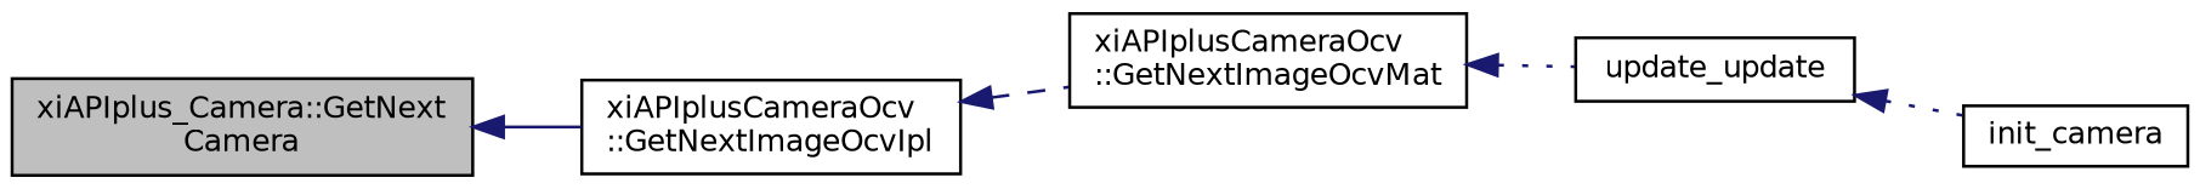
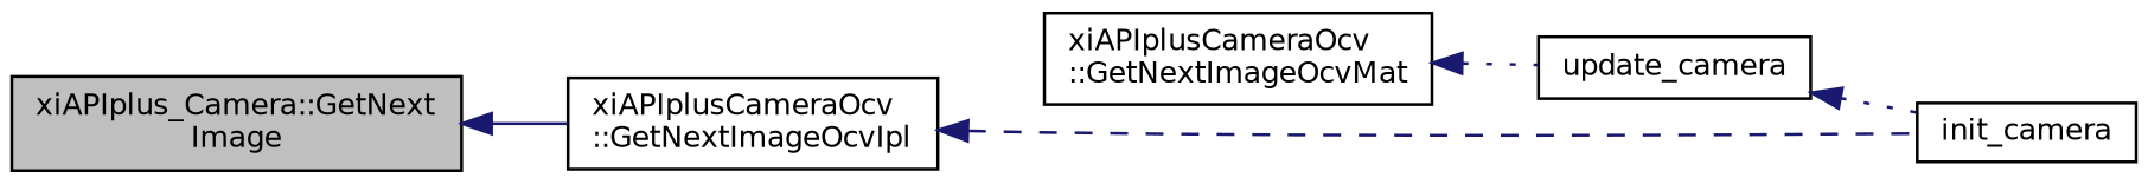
  digraph {
    rankdir=LR
    node [color=black fillcolor=white fontname=Helvetica fontsize=10 shape=record style=filled]
    edge [color=midnightblue dir=back fontname=Helvetica fontsize=10 labelfontname=Helvetica labelfontsize=10 style=dotted]
-   n1 [fillcolor=grey75 fontcolor=black height=0.2 label="xiAPIplus_Camera::GetNext\lCamera" width=0.4]
+   n1 [fillcolor=grey75 fontcolor=black height=0.2 label="xiAPIplus_Camera::GetNext\lImage" width=0.4]
    n2 [height=0.2 label="xiAPIplusCameraOcv\l::GetNextImageOcvIpl" width=0.4]
    n3 [height=0.2 label="xiAPIplusCameraOcv\l::GetNextImageOcvMat" width=0.4]
-   n4 [height=0.2 label=update_update width=0.4]
+   n4 [height=0.2 label=update_camera width=0.4]
    n5 [height=0.2 label=init_camera width=0.4]
    n1 -> n2 [style=solid]
-   n2 -> n3 [style=dashed]
+   n2 -> n5 [style=dashed]
    n3 -> n4
    n4 -> n5
  }
